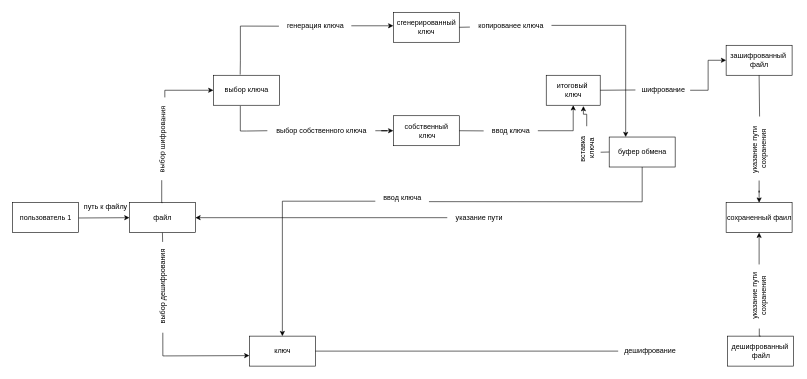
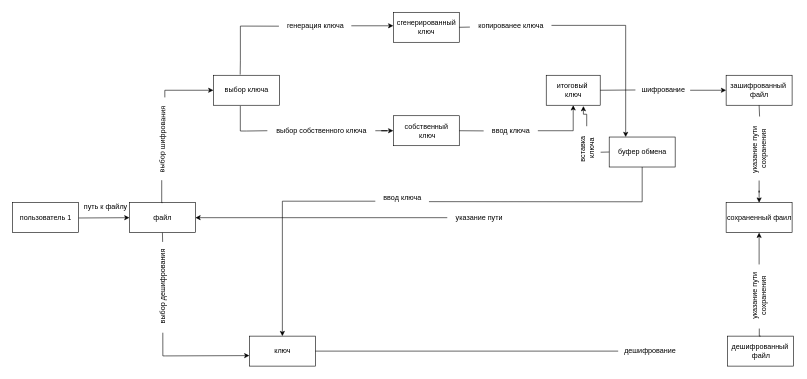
  <mxCell id="0" />
  <mxCell id="1" parent="0" />
  <mxCell id="2" style="edgeStyle=orthogonalEdgeStyle;rounded=0;orthogonalLoop=1;jettySize=auto;html=1;entryX=0;entryY=0.5;entryDx=0;entryDy=0;startArrow=none;exitX=1.023;exitY=0.685;exitDx=0;exitDy=0;exitPerimeter=0;" edge="1" parent="1" source="20" target="5"><mxGeometry relative="1" as="geometry"><mxPoint x="263" y="150" as="sourcePoint" /><Array as="points"><mxPoint x="274" y="150" /></Array></mxGeometry></mxCell>
  <mxCell id="3" style="edgeStyle=orthogonalEdgeStyle;rounded=0;orthogonalLoop=1;jettySize=auto;html=1;entryX=0;entryY=0.5;entryDx=0;entryDy=0;startArrow=none;exitX=-0.012;exitY=0.544;exitDx=0;exitDy=0;exitPerimeter=0;" edge="1" parent="1" source="22"><mxGeometry relative="1" as="geometry"><mxPoint x="275" y="556" as="sourcePoint" /><mxPoint x="415" y="592.5" as="targetPoint" /><Array as="points"><mxPoint x="271" y="593" /><mxPoint x="275" y="593" /></Array></mxGeometry></mxCell>
  <mxCell id="4" value="файл" style="html=1;" vertex="1" name="Object" parent="1"><mxGeometry x="215" y="337.5" width="110" height="50" as="geometry" /></mxCell>
  <mxCell id="5" value="выбор ключа" style="html=1;" vertex="1" name="Object" parent="1"><mxGeometry x="355" y="125" width="110" height="50" as="geometry" /></mxCell>
  <mxCell id="6" value="сгенерированный&lt;br&gt;ключ" style="html=1;" vertex="1" name="Object" parent="1"><mxGeometry x="655" y="20" width="110" height="50" as="geometry" /></mxCell>
  <mxCell id="7" value="собственный&lt;br&gt;&amp;nbsp;ключ" style="html=1;" vertex="1" name="Object" parent="1"><mxGeometry x="655" y="192.5" width="110" height="50" as="geometry" /></mxCell>
  <mxCell id="8" value="итоговый&amp;nbsp;&lt;br&gt;ключ" style="html=1;" vertex="1" name="Object" parent="1"><mxGeometry x="910" y="125" width="90" height="50" as="geometry" /></mxCell>
- <mxCell id="9" value="зашифрованный&amp;nbsp;&lt;br&gt;файл" style="html=1;" vertex="1" name="Object" parent="1"><mxGeometry x="1210" y="75" width="110" height="50" as="geometry" /></mxCell>
+ <mxCell id="9" value="зашифрованный&amp;nbsp;&lt;br&gt;файл" style="html=1;" vertex="1" name="Object" parent="1"><mxGeometry x="1210" y="125" width="110" height="50" as="geometry" /></mxCell>
  <mxCell id="10" style="edgeStyle=orthogonalEdgeStyle;rounded=0;orthogonalLoop=1;jettySize=auto;html=1;startArrow=none;entryX=1;entryY=0.5;entryDx=0;entryDy=0;" edge="1" parent="1" source="45" target="4"><mxGeometry relative="1" as="geometry"><mxPoint x="1210" y="362" as="sourcePoint" /><mxPoint x="580" y="362" as="targetPoint" /></mxGeometry></mxCell>
  <mxCell id="11" value="сохраненный фаил" style="html=1;" vertex="1" name="Object" parent="1"><mxGeometry x="1210" y="337.5" width="110" height="50" as="geometry" /></mxCell>
  <mxCell id="12" value="ключ" style="html=1;" vertex="1" name="Object" parent="1"><mxGeometry x="415" y="560" width="110" height="50" as="geometry" /></mxCell>
  <mxCell id="13" value="дешифрованный&amp;nbsp;&lt;br&gt;файл" style="html=1;" vertex="1" name="Object" parent="1"><mxGeometry x="1212.5" y="560" width="110" height="50" as="geometry" /></mxCell>
  <mxCell id="14" value="" style="endArrow=classic;html=1;rounded=0;entryX=0;entryY=0.5;entryDx=0;entryDy=0;" edge="1" name="Line" parent="1" target="4"><mxGeometry width="50" height="50" relative="1" as="geometry"><mxPoint x="130" y="363" as="sourcePoint" /><mxPoint x="180" y="335" as="targetPoint" /></mxGeometry></mxCell>
  <mxCell id="15" value="путь к файлу" style="text;html=1;align=center;verticalAlign=middle;resizable=0;points=[];autosize=1;strokeColor=none;fillColor=none;" vertex="1" parent="1"><mxGeometry x="130" y="337.5" width="90" height="15" as="geometry" /></mxCell>
  <mxCell id="16" style="edgeStyle=orthogonalEdgeStyle;rounded=0;orthogonalLoop=1;jettySize=auto;html=1;entryX=0;entryY=0.5;entryDx=0;entryDy=0;" edge="1" parent="1" source="17" target="7"><mxGeometry relative="1" as="geometry" /></mxCell>
  <mxCell id="17" value="выбор собственного ключа" style="text;html=1;align=center;verticalAlign=middle;resizable=0;points=[];autosize=1;strokeColor=none;fillColor=none;" vertex="1" parent="1"><mxGeometry x="445" y="210" width="180" height="15" as="geometry" /></mxCell>
  <mxCell id="18" value="" style="edgeStyle=orthogonalEdgeStyle;rounded=0;orthogonalLoop=1;jettySize=auto;html=1;endArrow=none;entryX=0;entryY=0.5;entryDx=0;entryDy=0;entryPerimeter=0;exitX=0.408;exitY=1.023;exitDx=0;exitDy=0;exitPerimeter=0;" edge="1" parent="1" source="5" target="17"><mxGeometry relative="1" as="geometry"><mxPoint x="400" y="185" as="sourcePoint" /><mxPoint x="471" y="185" as="targetPoint" /><Array as="points"><mxPoint x="400" y="218" /><mxPoint x="410" y="218" /></Array></mxGeometry></mxCell>
  <mxCell id="19" value="генерация ключа" style="text;html=1;align=center;verticalAlign=middle;resizable=0;points=[];autosize=1;strokeColor=none;fillColor=none;" vertex="1" parent="1"><mxGeometry x="465" y="35" width="120" height="15" as="geometry" /></mxCell>
  <mxCell id="20" value="выбор шифрования" style="text;html=1;align=center;verticalAlign=middle;resizable=0;points=[];autosize=1;strokeColor=none;fillColor=none;rotation=-89;" vertex="1" parent="1"><mxGeometry x="202.5" y="225" width="135" height="15" as="geometry" /></mxCell>
  <mxCell id="21" value="" style="edgeStyle=orthogonalEdgeStyle;rounded=0;orthogonalLoop=1;jettySize=auto;html=1;entryX=0;entryY=0.5;entryDx=0;entryDy=0;exitX=0.5;exitY=0;exitDx=0;exitDy=0;endArrow=none;" edge="1" parent="1" source="4" target="20"><mxGeometry relative="1" as="geometry"><mxPoint x="270" y="337.5" as="sourcePoint" /><mxPoint x="415" y="150" as="targetPoint" /></mxGeometry></mxCell>
  <mxCell id="22" value="выбор дешифрования" style="text;html=1;align=center;verticalAlign=middle;resizable=0;points=[];autosize=1;strokeColor=none;fillColor=none;rotation=-90;" vertex="1" parent="1"><mxGeometry x="195" y="470" width="150" height="15" as="geometry" /></mxCell>
  <mxCell id="23" value="" style="edgeStyle=orthogonalEdgeStyle;rounded=0;orthogonalLoop=1;jettySize=auto;html=1;exitX=0.5;exitY=1;exitDx=0;exitDy=0;endArrow=none;entryX=0.997;entryY=0.522;entryDx=0;entryDy=0;entryPerimeter=0;" edge="1" parent="1" source="4" target="22"><mxGeometry relative="1" as="geometry"><mxPoint x="270" y="387.5" as="sourcePoint" /><mxPoint x="270" y="395" as="targetPoint" /></mxGeometry></mxCell>
  <mxCell id="24" style="edgeStyle=orthogonalEdgeStyle;rounded=0;orthogonalLoop=1;jettySize=auto;html=1;entryX=0.25;entryY=0;entryDx=0;entryDy=0;exitX=1.002;exitY=0.456;exitDx=0;exitDy=0;exitPerimeter=0;" edge="1" parent="1" source="25" target="43"><mxGeometry relative="1" as="geometry"><mxPoint x="955" y="110" as="targetPoint" /></mxGeometry></mxCell>
  <mxCell id="25" value="копированее&amp;nbsp;ключа" style="text;html=1;align=center;verticalAlign=middle;resizable=0;points=[];autosize=1;strokeColor=none;fillColor=none;" vertex="1" parent="1"><mxGeometry x="783.5" y="35" width="135" height="15" as="geometry" /></mxCell>
  <mxCell id="26" value="" style="endArrow=none;html=1;rounded=0;exitX=1;exitY=0.5;exitDx=0;exitDy=0;entryX=-0.006;entryY=0.644;entryDx=0;entryDy=0;entryPerimeter=0;" edge="1" parent="1" source="6" target="25"><mxGeometry width="50" height="50" relative="1" as="geometry"><mxPoint x="760" y="95" as="sourcePoint" /><mxPoint x="840" y="95" as="targetPoint" /></mxGeometry></mxCell>
  <mxCell id="27" style="edgeStyle=orthogonalEdgeStyle;rounded=0;orthogonalLoop=1;jettySize=auto;html=1;entryX=0.5;entryY=1;entryDx=0;entryDy=0;" edge="1" parent="1" source="28" target="8"><mxGeometry relative="1" as="geometry" /></mxCell>
  <mxCell id="28" value="ввод ключа" style="text;html=1;align=center;verticalAlign=middle;resizable=0;points=[];autosize=1;strokeColor=none;fillColor=none;" vertex="1" parent="1"><mxGeometry x="806" y="210" width="90" height="15" as="geometry" /></mxCell>
  <mxCell id="29" value="" style="endArrow=none;html=1;rounded=0;exitX=1;exitY=0.5;exitDx=0;exitDy=0;entryX=-0.004;entryY=0.519;entryDx=0;entryDy=0;entryPerimeter=0;" edge="1" parent="1" source="7" target="28"><mxGeometry width="50" height="50" relative="1" as="geometry"><mxPoint x="790" y="185" as="sourcePoint" /><mxPoint x="870" y="185" as="targetPoint" /></mxGeometry></mxCell>
  <mxCell id="30" value="" style="endArrow=none;html=1;rounded=0;exitX=0.406;exitY=-0.022;exitDx=0;exitDy=0;entryX=-0.006;entryY=0.544;entryDx=0;entryDy=0;entryPerimeter=0;exitPerimeter=0;" edge="1" parent="1" source="5" target="19"><mxGeometry width="50" height="50" relative="1" as="geometry"><mxPoint x="385" y="80" as="sourcePoint" /><mxPoint x="465" y="80" as="targetPoint" /><Array as="points"><mxPoint x="400" y="101" /><mxPoint x="400" y="43" /></Array></mxGeometry></mxCell>
  <mxCell id="31" style="edgeStyle=orthogonalEdgeStyle;rounded=0;orthogonalLoop=1;jettySize=auto;html=1;entryX=0.5;entryY=0;entryDx=0;entryDy=0;" edge="1" parent="1" source="32" target="11"><mxGeometry relative="1" as="geometry" /></mxCell>
  <mxCell id="32" value="указание пути&amp;nbsp;&lt;br&gt;сохранения" style="text;html=1;align=center;verticalAlign=middle;resizable=0;points=[];autosize=1;strokeColor=none;fillColor=none;rotation=-90;" vertex="1" parent="1"><mxGeometry x="1212.5" y="233" width="105" height="30" as="geometry" /></mxCell>
  <mxCell id="33" style="edgeStyle=orthogonalEdgeStyle;rounded=0;orthogonalLoop=1;jettySize=auto;html=1;entryX=0.5;entryY=1;entryDx=0;entryDy=0;" edge="1" parent="1" source="34" target="11"><mxGeometry relative="1" as="geometry" /></mxCell>
  <mxCell id="34" value="указание пути &lt;br&gt;сохранения" style="text;html=1;align=center;verticalAlign=middle;resizable=0;points=[];autosize=1;strokeColor=none;fillColor=none;rotation=-90;" vertex="1" parent="1"><mxGeometry x="1212.5" y="478" width="105" height="30" as="geometry" /></mxCell>
  <mxCell id="35" value="" style="edgeStyle=orthogonalEdgeStyle;rounded=0;orthogonalLoop=1;jettySize=auto;html=1;entryX=-0.018;entryY=0.51;entryDx=0;entryDy=0;endArrow=none;entryPerimeter=0;exitX=0.5;exitY=0;exitDx=0;exitDy=0;" edge="1" parent="1" source="13" target="34"><mxGeometry relative="1" as="geometry"><mxPoint x="1175" y="560" as="sourcePoint" /><mxPoint x="1175" y="370" as="targetPoint" /></mxGeometry></mxCell>
  <mxCell id="36" value="" style="endArrow=none;html=1;rounded=0;entryX=0.5;entryY=1;entryDx=0;entryDy=0;exitX=1.016;exitY=0.526;exitDx=0;exitDy=0;exitPerimeter=0;" edge="1" parent="1" source="32" target="9"><mxGeometry width="50" height="50" relative="1" as="geometry"><mxPoint x="1178" y="194" as="sourcePoint" /><mxPoint x="1135" y="65" as="targetPoint" /></mxGeometry></mxCell>
  <mxCell id="37" value="дешифрование" style="text;html=1;align=center;verticalAlign=middle;resizable=0;points=[];autosize=1;strokeColor=none;fillColor=none;" vertex="1" parent="1"><mxGeometry x="1030" y="577.5" width="105" height="15" as="geometry" /></mxCell>
  <mxCell id="38" value="" style="edgeStyle=orthogonalEdgeStyle;rounded=0;orthogonalLoop=1;jettySize=auto;html=1;entryX=0;entryY=0.5;entryDx=0;entryDy=0;endArrow=none;" edge="1" parent="1" source="12" target="37"><mxGeometry relative="1" as="geometry"><mxPoint x="525" y="585" as="sourcePoint" /><mxPoint x="1122.5" y="585" as="targetPoint" /></mxGeometry></mxCell>
  <mxCell id="39" style="edgeStyle=orthogonalEdgeStyle;rounded=0;orthogonalLoop=1;jettySize=auto;html=1;entryX=0;entryY=0.5;entryDx=0;entryDy=0;" edge="1" parent="1" source="40" target="9"><mxGeometry relative="1" as="geometry" /></mxCell>
  <mxCell id="40" value="шифрование" style="text;html=1;align=center;verticalAlign=middle;resizable=0;points=[];autosize=1;strokeColor=none;fillColor=none;" vertex="1" parent="1"><mxGeometry x="1060" y="142.5" width="90" height="15" as="geometry" /></mxCell>
  <mxCell id="41" value="" style="endArrow=none;html=1;rounded=0;exitX=1;exitY=0.5;exitDx=0;exitDy=0;" edge="1" parent="1" source="8"><mxGeometry width="50" height="50" relative="1" as="geometry"><mxPoint x="1015" y="65" as="sourcePoint" /><mxPoint x="1000" y="150" as="targetPoint" /></mxGeometry></mxCell>
  <mxCell id="42" value="" style="endArrow=none;html=1;rounded=0;exitX=1;exitY=0.5;exitDx=0;exitDy=0;entryX=-0.014;entryY=0.471;entryDx=0;entryDy=0;entryPerimeter=0;" edge="1" parent="1" source="8" target="40"><mxGeometry width="50" height="50" relative="1" as="geometry"><mxPoint x="1015" y="95" as="sourcePoint" /><mxPoint x="1095" y="95" as="targetPoint" /></mxGeometry></mxCell>
  <mxCell id="43" value="буфер обмена" style="html=1;" vertex="1" name="Object" parent="1"><mxGeometry x="1015" y="228" width="110" height="50" as="geometry" /></mxCell>
  <mxCell id="44" value="" style="endArrow=classic;html=1;rounded=0;exitX=0;exitY=0.833;exitDx=0;exitDy=0;entryX=0.5;entryY=0;entryDx=0;entryDy=0;startArrow=none;exitPerimeter=0;" edge="1" name="Line" parent="1" source="46"><mxGeometry width="50" height="50" relative="1" as="geometry"><mxPoint x="625" y="330" as="sourcePoint" /><mxPoint x="470" y="560" as="targetPoint" /><Array as="points"><mxPoint x="470" y="335" /></Array></mxGeometry></mxCell>
  <mxCell id="45" value="указание пути" style="text;html=1;align=center;verticalAlign=middle;resizable=0;points=[];autosize=1;strokeColor=none;fillColor=none;" vertex="1" parent="1"><mxGeometry x="745" y="355" width="105" height="15" as="geometry" /></mxCell>
  <mxCell id="46" value="ввод ключа" style="text;html=1;align=center;verticalAlign=middle;resizable=0;points=[];autosize=1;strokeColor=none;fillColor=none;" vertex="1" parent="1"><mxGeometry x="625" y="322.5" width="90" height="15" as="geometry" /></mxCell>
  <mxCell id="47" value="" style="endArrow=none;html=1;rounded=0;exitX=0.5;exitY=1;exitDx=0;exitDy=0;entryX=0.994;entryY=0.884;entryDx=0;entryDy=0;entryPerimeter=0;" edge="1" name="Line" parent="1" source="43" target="46"><mxGeometry width="50" height="50" relative="1" as="geometry"><mxPoint x="1080" y="290" as="sourcePoint" /><mxPoint x="470" y="560" as="targetPoint" /><Array as="points"><mxPoint x="1070" y="336" /></Array></mxGeometry></mxCell>
  <mxCell id="48" value="пользователь 1" style="html=1;" vertex="1" name="Object" parent="1"><mxGeometry x="20" y="337.5" width="110" height="50" as="geometry" /></mxCell>
  <mxCell id="49" style="edgeStyle=orthogonalEdgeStyle;rounded=0;orthogonalLoop=1;jettySize=auto;html=1;entryX=0;entryY=0.45;entryDx=0;entryDy=0;entryPerimeter=0;" edge="1" parent="1" source="19" target="6"><mxGeometry relative="1" as="geometry" /></mxCell>
  <mxCell id="50" style="edgeStyle=orthogonalEdgeStyle;rounded=0;orthogonalLoop=1;jettySize=auto;html=1;entryX=0.689;entryY=1.027;entryDx=0;entryDy=0;entryPerimeter=0;" edge="1" parent="1" source="51" target="8"><mxGeometry relative="1" as="geometry" /></mxCell>
  <mxCell id="51" value="вставка&amp;nbsp;&lt;br&gt;ключа" style="text;html=1;align=center;verticalAlign=middle;resizable=0;points=[];autosize=1;strokeColor=none;fillColor=none;rotation=-90;" vertex="1" parent="1"><mxGeometry x="940" y="225" width="75" height="45" as="geometry" /></mxCell>
  <mxCell id="52" value="" style="endArrow=none;html=1;rounded=0;entryX=0;entryY=0.5;entryDx=0;entryDy=0;exitX=0.422;exitY=1.016;exitDx=0;exitDy=0;exitPerimeter=0;" edge="1" parent="1" source="51" target="43"><mxGeometry width="50" height="50" relative="1" as="geometry"><mxPoint x="1003" y="255" as="sourcePoint" /><mxPoint x="930" y="275" as="targetPoint" /></mxGeometry></mxCell>
